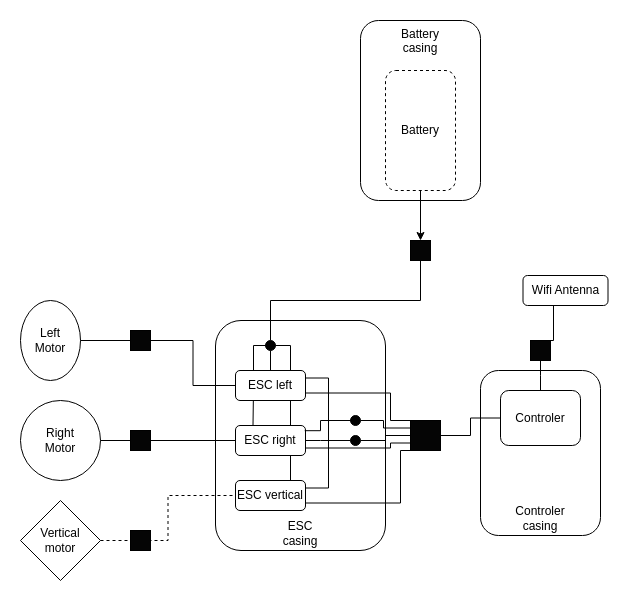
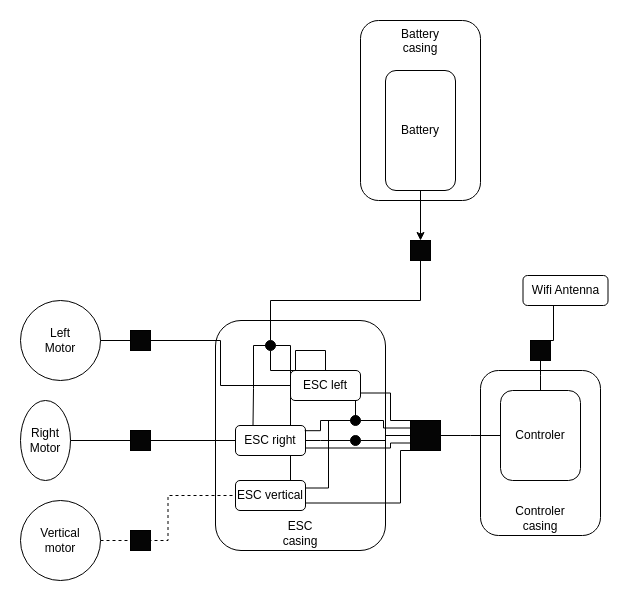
  <mxCell id="0" />
  <mxCell id="1" parent="0" />
  <mxCell id="2" value="Controler&lt;br&gt;casing" style="rounded=1;whiteSpace=wrap;html=1;fillColor=#FFFFFF;verticalAlign=bottom;" vertex="1" parent="1"><mxGeometry x="480" y="370" width="120" height="165" as="geometry" /></mxCell>
  <mxCell id="3" value="ESC&lt;br&gt;casing" style="rounded=1;whiteSpace=wrap;html=1;verticalAlign=bottom;" vertex="1" parent="1"><mxGeometry x="215" y="320" width="170" height="230" as="geometry" /></mxCell>
  <mxCell id="4" style="rounded=0;orthogonalLoop=1;jettySize=auto;html=1;exitX=1;exitY=0.5;exitDx=0;exitDy=0;edgeStyle=elbowEdgeStyle;endArrow=none;endFill=0;" edge="1" parent="1" source="31" target="19"><mxGeometry relative="1" as="geometry"><Array as="points"><mxPoint x="290" y="470" /></Array></mxGeometry></mxCell>
  <mxCell id="5" style="edgeStyle=orthogonalEdgeStyle;rounded=0;orthogonalLoop=1;jettySize=auto;html=1;exitX=1;exitY=0.5;exitDx=0;exitDy=0;entryX=0.25;entryY=0;entryDx=0;entryDy=0;endArrow=none;endFill=0;" edge="1" parent="1" source="31" target="17"><mxGeometry relative="1" as="geometry"><Array as="points"><mxPoint x="253" y="345" /><mxPoint x="253" y="388" /><mxPoint x="253" y="388" /></Array></mxGeometry></mxCell>
  <mxCell id="6" style="edgeStyle=orthogonalEdgeStyle;rounded=0;orthogonalLoop=1;jettySize=auto;html=1;exitX=1;exitY=0.5;exitDx=0;exitDy=0;entryX=0;entryY=0.5;entryDx=0;entryDy=0;endArrow=none;endFill=0;" edge="1" parent="1" source="22" target="14"><mxGeometry relative="1" as="geometry" /></mxCell>
- <mxCell id="7" value="Left&lt;br&gt;Motor" style="ellipse;whiteSpace=wrap;html=1;aspect=fixed;" vertex="1" parent="1"><mxGeometry x="20" y="300" width="60" height="80" as="geometry" /></mxCell>
+ <mxCell id="7" value="Left&lt;br&gt;Motor" style="ellipse;whiteSpace=wrap;html=1;aspect=fixed;" vertex="1" parent="1"><mxGeometry x="20" y="300" width="80" height="80" as="geometry" /></mxCell>
  <mxCell id="8" style="edgeStyle=orthogonalEdgeStyle;rounded=0;orthogonalLoop=1;jettySize=auto;html=1;exitX=1;exitY=0.5;exitDx=0;exitDy=0;entryX=0;entryY=0.5;entryDx=0;entryDy=0;endArrow=none;endFill=0;" edge="1" parent="1" source="24" target="17"><mxGeometry relative="1" as="geometry" /></mxCell>
- <mxCell id="9" value="Right&lt;br&gt;Motor" style="ellipse;whiteSpace=wrap;html=1;aspect=fixed;" vertex="1" parent="1"><mxGeometry x="20" y="400" width="80" height="80" as="geometry" /></mxCell>
+ <mxCell id="9" value="Right&lt;br&gt;Motor" style="ellipse;whiteSpace=wrap;html=1;aspect=fixed;" vertex="1" parent="1"><mxGeometry x="20" y="400" width="50" height="80" as="geometry" /></mxCell>
  <mxCell id="10" style="edgeStyle=orthogonalEdgeStyle;rounded=0;orthogonalLoop=1;jettySize=auto;html=1;exitX=1;exitY=0.5;exitDx=0;exitDy=0;entryX=0;entryY=0.5;entryDx=0;entryDy=0;endArrow=none;endFill=0;dashed=1;" edge="1" parent="1" source="11" target="19"><mxGeometry relative="1" as="geometry" /></mxCell>
- <mxCell id="11" value="Vertical&lt;br&gt;motor" style="rhombus;whiteSpace=wrap;html=1;aspect=fixed;" vertex="1" parent="1"><mxGeometry x="20" y="500" width="80" height="80" as="geometry" /></mxCell>
+ <mxCell id="11" value="Vertical&lt;br&gt;motor" style="ellipse;whiteSpace=wrap;html=1;aspect=fixed;" vertex="1" parent="1"><mxGeometry x="20" y="500" width="80" height="80" as="geometry" /></mxCell>
  <mxCell id="12" style="edgeStyle=elbowEdgeStyle;rounded=0;orthogonalLoop=1;jettySize=auto;html=1;exitX=1;exitY=0.25;exitDx=0;exitDy=0;entryX=0;entryY=0.5;entryDx=0;entryDy=0;endArrow=none;endFill=0;" edge="1" parent="1" source="14" target="35"><mxGeometry relative="1" as="geometry" /></mxCell>
  <mxCell id="13" style="edgeStyle=elbowEdgeStyle;rounded=0;orthogonalLoop=1;jettySize=auto;html=1;exitX=1;exitY=0.75;exitDx=0;exitDy=0;endArrow=none;endFill=0;entryX=0;entryY=0;entryDx=0;entryDy=0;" edge="1" parent="1" source="14" target="40"><mxGeometry relative="1" as="geometry"><mxPoint x="390" y="413" as="targetPoint" /><Array as="points"><mxPoint x="390" y="420" /></Array></mxGeometry></mxCell>
- <mxCell id="14" value="ESC left" style="rounded=1;whiteSpace=wrap;html=1;" vertex="1" parent="1"><mxGeometry x="235" y="370" width="70" height="30" as="geometry" /></mxCell>
+ <mxCell id="14" value="ESC left" style="rounded=1;whiteSpace=wrap;html=1;" vertex="1" parent="1"><mxGeometry x="290" y="370" width="70" height="30" as="geometry" /></mxCell>
  <mxCell id="15" style="edgeStyle=elbowEdgeStyle;rounded=0;orthogonalLoop=1;jettySize=auto;html=1;exitX=1;exitY=0.5;exitDx=0;exitDy=0;entryX=0;entryY=0.5;entryDx=0;entryDy=0;endArrow=none;endFill=0;" edge="1" parent="1" source="17" target="37"><mxGeometry relative="1" as="geometry"><Array as="points"><mxPoint x="320" y="450" /><mxPoint x="330" y="450" /></Array></mxGeometry></mxCell>
  <mxCell id="16" style="edgeStyle=elbowEdgeStyle;rounded=0;orthogonalLoop=1;jettySize=auto;html=1;exitX=1;exitY=0.75;exitDx=0;exitDy=0;endArrow=none;endFill=0;entryX=0;entryY=0.75;entryDx=0;entryDy=0;" edge="1" parent="1" source="17" target="40"><mxGeometry relative="1" as="geometry"><mxPoint x="420" y="448" as="targetPoint" /><Array as="points"><mxPoint x="390" y="450" /><mxPoint x="400" y="440" /><mxPoint x="400" y="448" /><mxPoint x="390" y="460" /><mxPoint x="400" y="448" /></Array></mxGeometry></mxCell>
  <mxCell id="17" value="ESC right" style="rounded=1;whiteSpace=wrap;html=1;" vertex="1" parent="1"><mxGeometry x="235" y="425" width="70" height="30" as="geometry" /></mxCell>
  <mxCell id="18" style="edgeStyle=elbowEdgeStyle;rounded=0;orthogonalLoop=1;jettySize=auto;html=1;exitX=1;exitY=0.75;exitDx=0;exitDy=0;entryX=0;entryY=1;entryDx=0;entryDy=0;endArrow=none;endFill=0;" edge="1" parent="1" source="19" target="40"><mxGeometry relative="1" as="geometry"><Array as="points"><mxPoint x="400" y="435" /><mxPoint x="380" y="460" /></Array></mxGeometry></mxCell>
  <mxCell id="19" value="ESC vertical" style="rounded=1;whiteSpace=wrap;html=1;" vertex="1" parent="1"><mxGeometry x="235" y="480" width="70" height="30" as="geometry" /></mxCell>
  <mxCell id="20" value="Battery&lt;br&gt;casing" style="rounded=1;whiteSpace=wrap;html=1;verticalAlign=top;" vertex="1" parent="1"><mxGeometry x="360" y="20" width="120" height="180" as="geometry" /></mxCell>
- <mxCell id="21" value="Battery" style="rounded=1;whiteSpace=wrap;html=1;dashed=1;" vertex="1" parent="1"><mxGeometry x="385" y="70" width="70" height="120" as="geometry" /></mxCell>
+ <mxCell id="21" value="Battery" style="rounded=1;whiteSpace=wrap;html=1;" vertex="1" parent="1"><mxGeometry x="385" y="70" width="70" height="120" as="geometry" /></mxCell>
  <mxCell id="22" value="" style="whiteSpace=wrap;html=1;aspect=fixed;fillColor=#050505;" vertex="1" parent="1"><mxGeometry x="130" y="330" width="20" height="20" as="geometry" /></mxCell>
  <mxCell id="23" style="edgeStyle=orthogonalEdgeStyle;rounded=0;orthogonalLoop=1;jettySize=auto;html=1;exitX=1;exitY=0.5;exitDx=0;exitDy=0;entryX=0;entryY=0.5;entryDx=0;entryDy=0;endArrow=none;endFill=0;" edge="1" parent="1" source="7" target="22"><mxGeometry relative="1" as="geometry"><mxPoint x="100" y="340" as="sourcePoint" /><mxPoint x="235" y="385" as="targetPoint" /></mxGeometry></mxCell>
  <mxCell id="24" value="" style="whiteSpace=wrap;html=1;aspect=fixed;fillColor=#050505;" vertex="1" parent="1"><mxGeometry x="130" y="430" width="20" height="20" as="geometry" /></mxCell>
  <mxCell id="25" style="edgeStyle=orthogonalEdgeStyle;rounded=0;orthogonalLoop=1;jettySize=auto;html=1;exitX=1;exitY=0.5;exitDx=0;exitDy=0;entryX=0;entryY=0.5;entryDx=0;entryDy=0;endArrow=none;endFill=0;" edge="1" parent="1" source="9" target="24"><mxGeometry relative="1" as="geometry"><mxPoint x="100" y="440" as="sourcePoint" /><mxPoint x="235" y="440" as="targetPoint" /></mxGeometry></mxCell>
  <mxCell id="26" value="" style="whiteSpace=wrap;html=1;aspect=fixed;fillColor=#050505;" vertex="1" parent="1"><mxGeometry x="130" y="530" width="20" height="20" as="geometry" /></mxCell>
  <mxCell id="27" style="edgeStyle=orthogonalEdgeStyle;rounded=0;orthogonalLoop=1;jettySize=auto;html=1;exitX=0.5;exitY=1;exitDx=0;exitDy=0;entryX=0.5;entryY=0;entryDx=0;entryDy=0;endArrow=none;endFill=0;" edge="1" parent="1" source="28" target="31"><mxGeometry relative="1" as="geometry" /></mxCell>
  <mxCell id="28" value="" style="whiteSpace=wrap;html=1;aspect=fixed;fillColor=#050505;" vertex="1" parent="1"><mxGeometry x="410" y="240" width="20" height="20" as="geometry" /></mxCell>
  <mxCell id="29" style="edgeStyle=orthogonalEdgeStyle;rounded=0;orthogonalLoop=1;jettySize=auto;html=1;exitX=0.5;exitY=1;exitDx=0;exitDy=0;" edge="1" parent="1" source="21" target="28"><mxGeometry relative="1" as="geometry"><mxPoint x="420" y="190" as="sourcePoint" /><mxPoint x="270" y="320" as="targetPoint" /><Array as="points"><mxPoint x="420" y="255" /></Array></mxGeometry></mxCell>
  <mxCell id="30" style="edgeStyle=orthogonalEdgeStyle;rounded=0;orthogonalLoop=1;jettySize=auto;html=1;exitX=0.5;exitY=1;exitDx=0;exitDy=0;entryX=0.5;entryY=0;entryDx=0;entryDy=0;endArrow=none;endFill=0;" edge="1" parent="1" source="31" target="14"><mxGeometry relative="1" as="geometry" /></mxCell>
  <mxCell id="31" value="" style="ellipse;whiteSpace=wrap;html=1;fillColor=#000000;" vertex="1" parent="1"><mxGeometry x="265" y="340" width="10" height="10" as="geometry" /></mxCell>
  <mxCell id="32" style="edgeStyle=elbowEdgeStyle;rounded=0;orthogonalLoop=1;jettySize=auto;html=1;exitX=0;exitY=0.5;exitDx=0;exitDy=0;entryX=0.989;entryY=0.173;entryDx=0;entryDy=0;entryPerimeter=0;endArrow=none;endFill=0;" edge="1" parent="1" source="35" target="17"><mxGeometry relative="1" as="geometry"><Array as="points"><mxPoint x="320" y="420" /></Array></mxGeometry></mxCell>
  <mxCell id="33" style="edgeStyle=elbowEdgeStyle;rounded=0;orthogonalLoop=1;jettySize=auto;html=1;exitX=0;exitY=0.5;exitDx=0;exitDy=0;entryX=1;entryY=0.25;entryDx=0;entryDy=0;endArrow=none;endFill=0;" edge="1" parent="1" source="35" target="19"><mxGeometry relative="1" as="geometry" /></mxCell>
  <mxCell id="34" style="edgeStyle=elbowEdgeStyle;rounded=0;orthogonalLoop=1;jettySize=auto;html=1;exitX=1;exitY=0.5;exitDx=0;exitDy=0;endArrow=none;endFill=0;entryX=0;entryY=0.25;entryDx=0;entryDy=0;" edge="1" parent="1" source="35" target="40"><mxGeometry relative="1" as="geometry"><mxPoint x="390" y="430" as="targetPoint" /><Array as="points"><mxPoint x="383" y="430" /></Array></mxGeometry></mxCell>
  <mxCell id="35" value="" style="ellipse;whiteSpace=wrap;html=1;fillColor=#000000;" vertex="1" parent="1"><mxGeometry x="350" y="415" width="10" height="10" as="geometry" /></mxCell>
  <mxCell id="36" style="edgeStyle=elbowEdgeStyle;rounded=0;orthogonalLoop=1;jettySize=auto;html=1;exitX=1;exitY=0.5;exitDx=0;exitDy=0;entryX=0;entryY=0.5;entryDx=0;entryDy=0;endArrow=none;endFill=0;" edge="1" parent="1" source="37" target="40"><mxGeometry relative="1" as="geometry" /></mxCell>
  <mxCell id="37" value="" style="ellipse;whiteSpace=wrap;html=1;fillColor=#000000;" vertex="1" parent="1"><mxGeometry x="350" y="435" width="10" height="10" as="geometry" /></mxCell>
- <mxCell id="38" value="Controler" style="rounded=1;whiteSpace=wrap;html=1;fillColor=#FFFFFF;" vertex="1" parent="1"><mxGeometry x="500" y="390" width="80" height="55" as="geometry" /></mxCell>
+ <mxCell id="38" value="Controler" style="rounded=1;whiteSpace=wrap;html=1;fillColor=#FFFFFF;" vertex="1" parent="1"><mxGeometry x="500" y="390" width="80" height="90" as="geometry" /></mxCell>
  <mxCell id="39" style="edgeStyle=elbowEdgeStyle;rounded=0;orthogonalLoop=1;jettySize=auto;html=1;exitX=1;exitY=0.5;exitDx=0;exitDy=0;endArrow=none;endFill=0;" edge="1" parent="1" source="40" target="38"><mxGeometry relative="1" as="geometry" /></mxCell>
  <mxCell id="40" value="" style="whiteSpace=wrap;html=1;aspect=fixed;fillColor=#050505;" vertex="1" parent="1"><mxGeometry x="410" y="420" width="30" height="30" as="geometry" /></mxCell>
  <mxCell id="41" style="edgeStyle=elbowEdgeStyle;rounded=0;orthogonalLoop=1;jettySize=auto;html=1;exitX=0.5;exitY=1;exitDx=0;exitDy=0;entryX=0.5;entryY=0;entryDx=0;entryDy=0;endArrow=none;endFill=0;" edge="1" parent="1" source="42" target="44"><mxGeometry relative="1" as="geometry" /></mxCell>
  <mxCell id="42" value="Wifi Antenna" style="rounded=1;whiteSpace=wrap;html=1;fillColor=#FFFFFF;" vertex="1" parent="1"><mxGeometry x="522.5" y="275" width="85" height="30" as="geometry" /></mxCell>
  <mxCell id="43" style="edgeStyle=elbowEdgeStyle;rounded=0;orthogonalLoop=1;jettySize=auto;html=1;exitX=0.5;exitY=1;exitDx=0;exitDy=0;entryX=0.5;entryY=0;entryDx=0;entryDy=0;endArrow=none;endFill=0;" edge="1" parent="1" source="44" target="38"><mxGeometry relative="1" as="geometry" /></mxCell>
  <mxCell id="44" value="" style="whiteSpace=wrap;html=1;aspect=fixed;fillColor=#050505;" vertex="1" parent="1"><mxGeometry x="530" y="340" width="20" height="20" as="geometry" /></mxCell>
